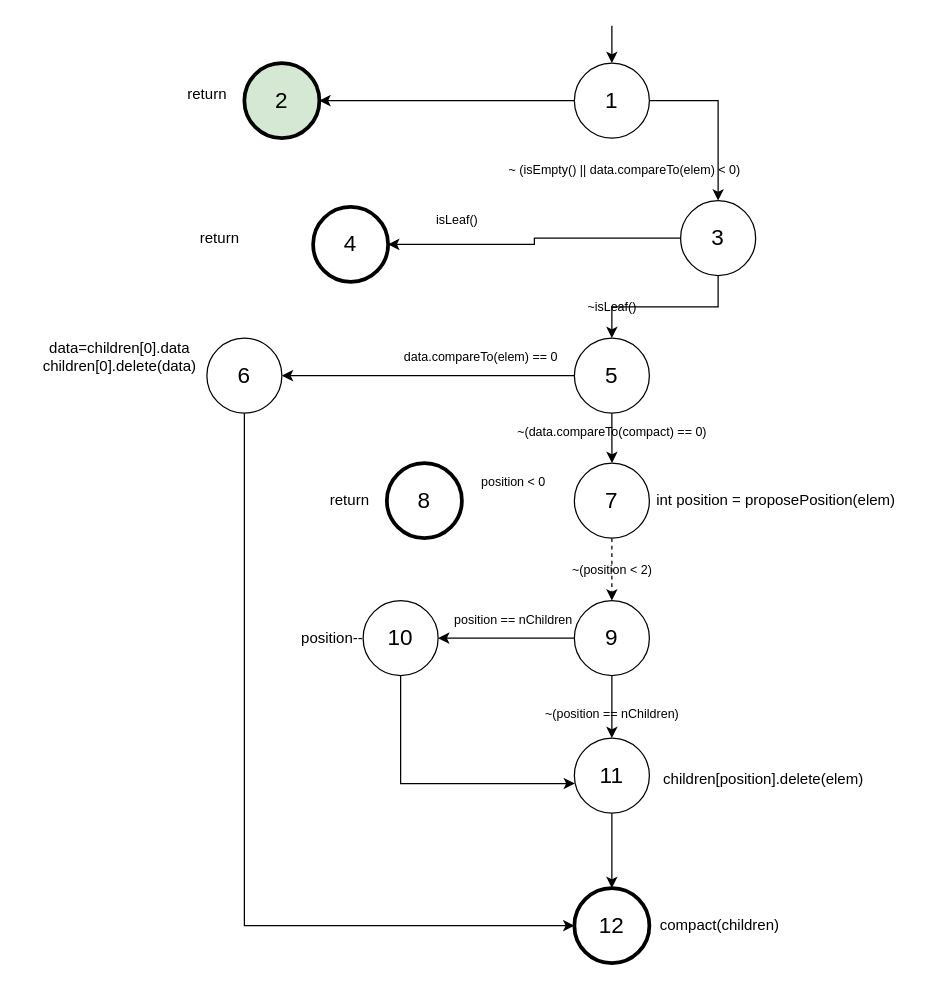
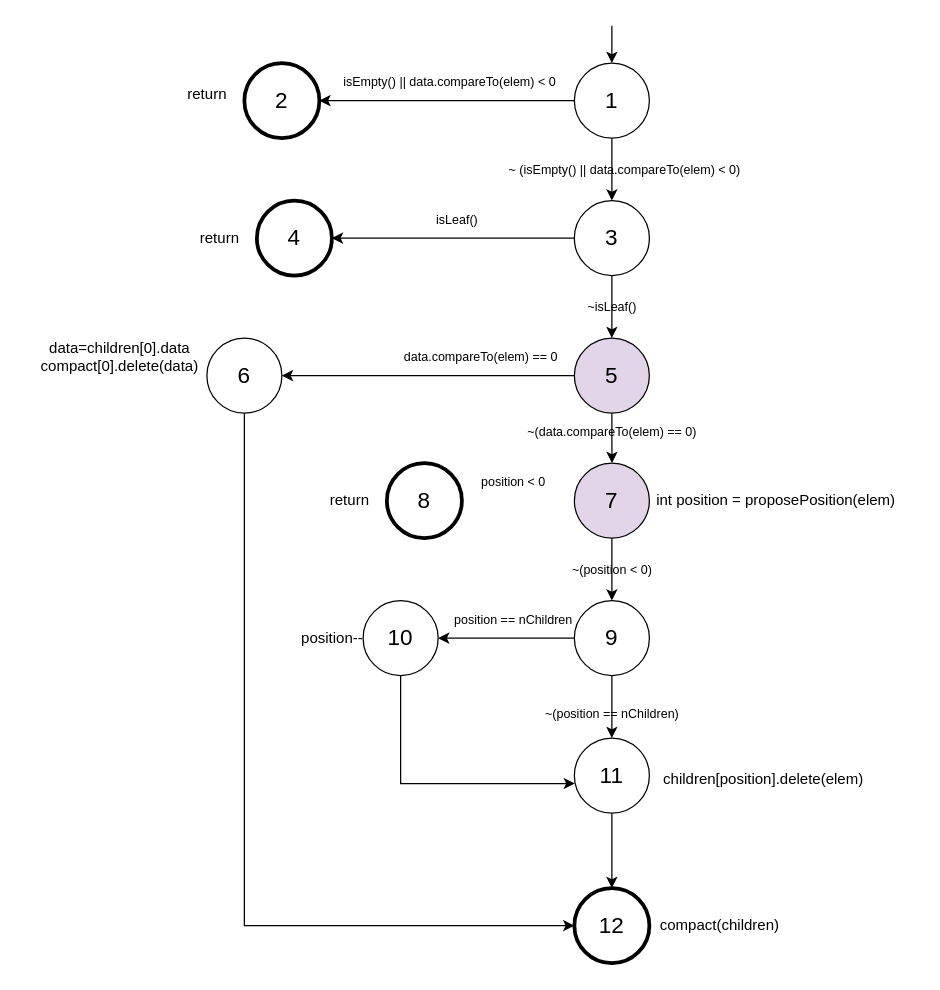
  <mxCell id="0" />
  <mxCell id="1" parent="0" />
  <mxCell id="2" style="edgeStyle=orthogonalEdgeStyle;rounded=0;orthogonalLoop=1;jettySize=auto;html=1;exitX=0;exitY=0.5;exitDx=0;exitDy=0;entryX=1;entryY=0.5;entryDx=0;entryDy=0;" parent="1" source="4" target="6" edge="1"><mxGeometry relative="1" as="geometry"><mxPoint x="305" y="80.069" as="targetPoint" /></mxGeometry></mxCell>
  <mxCell id="3" style="edgeStyle=orthogonalEdgeStyle;rounded=0;orthogonalLoop=1;jettySize=auto;html=1;entryX=0.5;entryY=0;entryDx=0;entryDy=0;" parent="1" source="4" target="11" edge="1"><mxGeometry relative="1" as="geometry" /></mxCell>
  <mxCell id="4" value="&lt;font style=&quot;font-size: 18px;&quot;&gt;1&lt;/font&gt;" style="ellipse;whiteSpace=wrap;html=1;aspect=fixed;" parent="1" vertex="1"><mxGeometry x="459" y="50" width="60" height="60" as="geometry" /></mxCell>
  <mxCell id="5" value="" style="endArrow=classic;html=1;rounded=0;entryX=0.5;entryY=0;entryDx=0;entryDy=0;" parent="1" target="4" edge="1"><mxGeometry width="50" height="50" relative="1" as="geometry"><mxPoint x="489" y="20" as="sourcePoint" /><mxPoint x="535" as="targetPoint" y="-30" /></mxGeometry></mxCell>
- <mxCell id="6" value="&lt;font style=&quot;font-size: 18px;&quot;&gt;2&lt;/font&gt;" style="ellipse;whiteSpace=wrap;html=1;aspect=fixed;strokeWidth=3;fillColor=#d5e8d4;" parent="1" vertex="1"><mxGeometry x="195" y="50" width="60" height="60" as="geometry" /></mxCell>
+ <mxCell id="6" value="&lt;font style=&quot;font-size: 18px;&quot;&gt;2&lt;/font&gt;" style="ellipse;whiteSpace=wrap;html=1;aspect=fixed;strokeWidth=3;" parent="1" vertex="1"><mxGeometry x="195" y="50" width="60" height="60" as="geometry" /></mxCell>
+ <mxCell id="7" value="isEmpty() || data.compareTo(elem) &amp;lt; 0" style="text;html=1;align=center;verticalAlign=middle;resizable=0;points=[];autosize=1;strokeColor=none;fillColor=none;fontSize=10;" parent="1" vertex="1"><mxGeometry x="259" y="50" width="200" height="30" as="geometry" /></mxCell>
  <mxCell id="8" value="return" style="text;html=1;align=center;verticalAlign=middle;resizable=0;points=[];autosize=1;strokeColor=none;fillColor=none;" parent="1" vertex="1"><mxGeometry x="135" y="60" width="60" height="30" as="geometry" /></mxCell>
  <mxCell id="9" style="edgeStyle=orthogonalEdgeStyle;rounded=0;orthogonalLoop=1;jettySize=auto;html=1;entryX=1;entryY=0.5;entryDx=0;entryDy=0;" parent="1" source="11" target="13" edge="1"><mxGeometry relative="1" as="geometry" /></mxCell>
  <mxCell id="10" style="edgeStyle=orthogonalEdgeStyle;rounded=0;orthogonalLoop=1;jettySize=auto;html=1;exitX=0.5;exitY=1;exitDx=0;exitDy=0;entryX=0.5;entryY=0;entryDx=0;entryDy=0;" parent="1" source="11" target="18" edge="1"><mxGeometry relative="1" as="geometry" /></mxCell>
- <mxCell id="11" value="&lt;div&gt;&lt;span style=&quot;font-size: 18px;&quot;&gt;3&lt;/span&gt;&lt;/div&gt;" style="ellipse;whiteSpace=wrap;html=1;aspect=fixed;" parent="1" vertex="1"><mxGeometry x="544" y="160" width="60" height="60" as="geometry" /></mxCell>
+ <mxCell id="11" value="&lt;div&gt;&lt;span style=&quot;font-size: 18px;&quot;&gt;3&lt;/span&gt;&lt;/div&gt;" style="ellipse;whiteSpace=wrap;html=1;aspect=fixed;" parent="1" vertex="1"><mxGeometry x="459" y="160" width="60" height="60" as="geometry" /></mxCell>
  <mxCell id="12" value="~ (isEmpty() || data.compareTo(elem) &amp;lt; 0)" style="text;html=1;align=center;verticalAlign=middle;resizable=0;points=[];autosize=1;strokeColor=none;fillColor=none;fontSize=10;" parent="1" vertex="1"><mxGeometry x="389" y="120" width="220" height="30" as="geometry" /></mxCell>
- <mxCell id="13" value="&lt;font style=&quot;font-size: 18px;&quot;&gt;4&lt;/font&gt;" style="ellipse;whiteSpace=wrap;html=1;aspect=fixed;strokeWidth=3;" parent="1" vertex="1"><mxGeometry x="250" y="165" width="60" height="60" as="geometry" /></mxCell>
+ <mxCell id="13" value="&lt;font style=&quot;font-size: 18px;&quot;&gt;4&lt;/font&gt;" style="ellipse;whiteSpace=wrap;html=1;aspect=fixed;strokeWidth=3;" parent="1" vertex="1"><mxGeometry x="205" y="160" width="60" height="60" as="geometry" /></mxCell>
  <mxCell id="14" value="isLeaf()" style="text;html=1;align=center;verticalAlign=middle;resizable=0;points=[];autosize=1;strokeColor=none;fillColor=none;fontSize=10;" parent="1" vertex="1"><mxGeometry x="335" y="160" width="60" height="30" as="geometry" /></mxCell>
  <mxCell id="15" value="return" style="text;html=1;align=center;verticalAlign=middle;resizable=0;points=[];autosize=1;strokeColor=none;fillColor=none;" parent="1" vertex="1"><mxGeometry x="145" y="175" width="60" height="30" as="geometry" /></mxCell>
  <mxCell id="16" style="edgeStyle=orthogonalEdgeStyle;rounded=0;orthogonalLoop=1;jettySize=auto;html=1;exitX=0;exitY=0.5;exitDx=0;exitDy=0;entryX=1;entryY=0.5;entryDx=0;entryDy=0;" parent="1" source="18" target="21" edge="1"><mxGeometry relative="1" as="geometry" /></mxCell>
  <mxCell id="17" style="edgeStyle=orthogonalEdgeStyle;rounded=0;orthogonalLoop=1;jettySize=auto;html=1;exitX=0.5;exitY=1;exitDx=0;exitDy=0;" parent="1" source="18" edge="1"><mxGeometry relative="1" as="geometry"><mxPoint x="489.103" y="370" as="targetPoint" /></mxGeometry></mxCell>
- <mxCell id="18" value="&lt;div&gt;&lt;span style=&quot;font-size: 18px;&quot;&gt;5&lt;/span&gt;&lt;/div&gt;" style="ellipse;whiteSpace=wrap;html=1;aspect=fixed;" parent="1" vertex="1"><mxGeometry x="459" y="270" width="60" height="60" as="geometry" /></mxCell>
+ <mxCell id="18" value="&lt;div&gt;&lt;span style=&quot;font-size: 18px;&quot;&gt;5&lt;/span&gt;&lt;/div&gt;" style="ellipse;whiteSpace=wrap;html=1;aspect=fixed;fillColor=#e1d5e7;" parent="1" vertex="1"><mxGeometry x="459" y="270" width="60" height="60" as="geometry" /></mxCell>
  <mxCell id="19" value="~isLeaf()" style="text;html=1;align=center;verticalAlign=middle;resizable=0;points=[];autosize=1;strokeColor=none;fillColor=none;fontSize=10;" parent="1" vertex="1"><mxGeometry x="459" y="230" width="60" height="30" as="geometry" /></mxCell>
  <mxCell id="20" style="edgeStyle=orthogonalEdgeStyle;rounded=0;orthogonalLoop=1;jettySize=auto;html=1;entryX=0;entryY=0.5;entryDx=0;entryDy=0;" parent="1" source="21" target="43" edge="1"><mxGeometry relative="1" as="geometry"><Array as="points"><mxPoint x="195" y="740" /></Array></mxGeometry></mxCell>
  <mxCell id="21" value="&lt;div&gt;&lt;span style=&quot;font-size: 18px;&quot;&gt;6&lt;/span&gt;&lt;/div&gt;" style="ellipse;whiteSpace=wrap;html=1;aspect=fixed;" parent="1" vertex="1"><mxGeometry x="165" y="270" width="60" height="60" as="geometry" /></mxCell>
  <mxCell id="22" value="data.compareTo(elem) == 0" style="text;html=1;align=center;verticalAlign=middle;resizable=0;points=[];autosize=1;strokeColor=none;fillColor=none;fontSize=10;" parent="1" vertex="1"><mxGeometry x="309" y="270" width="150" height="30" as="geometry" /></mxCell>
- <mxCell id="23" value="data=children[0].data&lt;div&gt;children[0].delete(data)&lt;/div&gt;" style="text;html=1;align=center;verticalAlign=middle;resizable=0;points=[];autosize=1;strokeColor=none;fillColor=none;" parent="1" vertex="1"><mxGeometry x="20" y="265" width="150" height="40" as="geometry" /></mxCell>
- <mxCell id="24" style="edgeStyle=orthogonalEdgeStyle;rounded=0;orthogonalLoop=1;jettySize=auto;html=1;exitX=0.5;exitY=1;exitDx=0;exitDy=0;entryX=0.5;entryY=0;entryDx=0;entryDy=0;dashed=1;" parent="1" source="25" target="33" edge="1"><mxGeometry relative="1" as="geometry" /></mxCell>
- <mxCell id="25" value="&lt;div&gt;&lt;span style=&quot;font-size: 18px;&quot;&gt;7&lt;/span&gt;&lt;/div&gt;" style="ellipse;whiteSpace=wrap;html=1;aspect=fixed;" parent="1" vertex="1"><mxGeometry x="459" y="370" width="60" height="60" as="geometry" /></mxCell>
- <mxCell id="26" value="~(data.compareTo(compact) == 0)" style="text;html=1;align=center;verticalAlign=middle;resizable=0;points=[];autosize=1;strokeColor=none;fillColor=none;fontSize=10;" parent="1" vertex="1"><mxGeometry x="404" y="330" width="170" height="30" as="geometry" /></mxCell>
+ <mxCell id="23" value="data=children[0].data&lt;div&gt;compact[0].delete(data)&lt;/div&gt;" style="text;html=1;align=center;verticalAlign=middle;resizable=0;points=[];autosize=1;strokeColor=none;fillColor=none;" parent="1" vertex="1"><mxGeometry x="20" y="265" width="150" height="40" as="geometry" /></mxCell>
+ <mxCell id="24" style="edgeStyle=orthogonalEdgeStyle;rounded=0;orthogonalLoop=1;jettySize=auto;html=1;exitX=0.5;exitY=1;exitDx=0;exitDy=0;entryX=0.5;entryY=0;entryDx=0;entryDy=0;" parent="1" source="25" target="33" edge="1"><mxGeometry relative="1" as="geometry" /></mxCell>
+ <mxCell id="25" value="&lt;div&gt;&lt;span style=&quot;font-size: 18px;&quot;&gt;7&lt;/span&gt;&lt;/div&gt;" style="ellipse;whiteSpace=wrap;html=1;aspect=fixed;fillColor=#e1d5e7;" parent="1" vertex="1"><mxGeometry x="459" y="370" width="60" height="60" as="geometry" /></mxCell>
+ <mxCell id="26" value="~(data.compareTo(elem) == 0)" style="text;html=1;align=center;verticalAlign=middle;resizable=0;points=[];autosize=1;strokeColor=none;fillColor=none;fontSize=10;" parent="1" vertex="1"><mxGeometry x="404" y="330" width="170" height="30" as="geometry" /></mxCell>
  <mxCell id="27" value="int position = proposePosition(elem)" style="text;html=1;align=center;verticalAlign=middle;resizable=0;points=[];autosize=1;strokeColor=none;fillColor=none;fontSize=12;" parent="1" vertex="1"><mxGeometry x="510" y="385" width="220" height="30" as="geometry" /></mxCell>
  <mxCell id="28" value="&lt;div&gt;&lt;span style=&quot;font-size: 18px;&quot;&gt;8&lt;/span&gt;&lt;/div&gt;" style="ellipse;whiteSpace=wrap;html=1;aspect=fixed;strokeWidth=3;" parent="1" vertex="1"><mxGeometry x="309" y="370" width="60" height="60" as="geometry" /></mxCell>
  <mxCell id="29" value="position &amp;lt; 0" style="text;html=1;align=center;verticalAlign=middle;resizable=0;points=[];autosize=1;strokeColor=none;fillColor=none;fontSize=10;" parent="1" vertex="1"><mxGeometry x="370" y="370" width="80" height="30" as="geometry" /></mxCell>
  <mxCell id="30" value="return" style="text;html=1;align=center;verticalAlign=middle;resizable=0;points=[];autosize=1;strokeColor=none;fillColor=none;" parent="1" vertex="1"><mxGeometry x="249" y="385" width="60" height="30" as="geometry" /></mxCell>
  <mxCell id="31" style="edgeStyle=orthogonalEdgeStyle;rounded=0;orthogonalLoop=1;jettySize=auto;html=1;" parent="1" source="33" target="35" edge="1"><mxGeometry relative="1" as="geometry" /></mxCell>
  <mxCell id="32" style="edgeStyle=orthogonalEdgeStyle;rounded=0;orthogonalLoop=1;jettySize=auto;html=1;entryX=0.5;entryY=0;entryDx=0;entryDy=0;" parent="1" source="33" target="39" edge="1"><mxGeometry relative="1" as="geometry" /></mxCell>
  <mxCell id="33" value="&lt;span style=&quot;font-size: 18px;&quot;&gt;9&lt;/span&gt;" style="ellipse;whiteSpace=wrap;html=1;aspect=fixed;" parent="1" vertex="1"><mxGeometry x="459" y="480" width="60" height="60" as="geometry" /></mxCell>
- <mxCell id="34" value="~(position &amp;lt; 2)" style="text;html=1;align=center;verticalAlign=middle;resizable=0;points=[];autosize=1;strokeColor=none;fillColor=none;fontSize=10;" parent="1" vertex="1"><mxGeometry x="444" y="440" width="90" height="30" as="geometry" /></mxCell>
+ <mxCell id="34" value="~(position &amp;lt; 0)" style="text;html=1;align=center;verticalAlign=middle;resizable=0;points=[];autosize=1;strokeColor=none;fillColor=none;fontSize=10;" parent="1" vertex="1"><mxGeometry x="444" y="440" width="90" height="30" as="geometry" /></mxCell>
  <mxCell id="35" value="&lt;span style=&quot;font-size: 18px;&quot;&gt;10&lt;/span&gt;" style="ellipse;whiteSpace=wrap;html=1;aspect=fixed;" parent="1" vertex="1"><mxGeometry x="290" y="480" width="60" height="60" as="geometry" /></mxCell>
  <mxCell id="36" value="position == nChildren" style="text;html=1;align=center;verticalAlign=middle;resizable=0;points=[];autosize=1;strokeColor=none;fillColor=none;fontSize=10;" parent="1" vertex="1"><mxGeometry x="350" y="480" width="120" height="30" as="geometry" /></mxCell>
  <mxCell id="37" value="position--" style="text;html=1;align=center;verticalAlign=middle;resizable=0;points=[];autosize=1;strokeColor=none;fillColor=none;" parent="1" vertex="1"><mxGeometry x="225" y="495" width="80" height="30" as="geometry" /></mxCell>
  <mxCell id="38" style="edgeStyle=orthogonalEdgeStyle;rounded=0;orthogonalLoop=1;jettySize=auto;html=1;exitX=0.5;exitY=1;exitDx=0;exitDy=0;entryX=0.5;entryY=0;entryDx=0;entryDy=0;" parent="1" source="39" target="43" edge="1"><mxGeometry relative="1" as="geometry" /></mxCell>
  <mxCell id="39" value="&lt;span style=&quot;font-size: 18px;&quot;&gt;11&lt;/span&gt;" style="ellipse;whiteSpace=wrap;html=1;aspect=fixed;" parent="1" vertex="1"><mxGeometry x="459" y="590" width="60" height="60" as="geometry" /></mxCell>
  <mxCell id="40" value="~(position == nChildren)" style="text;html=1;align=center;verticalAlign=middle;resizable=0;points=[];autosize=1;strokeColor=none;fillColor=none;fontSize=10;" parent="1" vertex="1"><mxGeometry x="419" y="555" width="140" height="30" as="geometry" /></mxCell>
  <mxCell id="41" style="edgeStyle=orthogonalEdgeStyle;rounded=0;orthogonalLoop=1;jettySize=auto;html=1;exitX=0.5;exitY=1;exitDx=0;exitDy=0;entryX=0.007;entryY=0.605;entryDx=0;entryDy=0;entryPerimeter=0;" parent="1" source="35" target="39" edge="1"><mxGeometry relative="1" as="geometry" /></mxCell>
  <mxCell id="42" value="children[position].delete(elem)" style="text;html=1;align=center;verticalAlign=middle;resizable=0;points=[];autosize=1;strokeColor=none;fillColor=none;" parent="1" vertex="1"><mxGeometry x="515" y="608" width="190" height="30" as="geometry" /></mxCell>
  <mxCell id="43" value="&lt;span style=&quot;font-size: 18px;&quot;&gt;12&lt;/span&gt;" style="ellipse;whiteSpace=wrap;html=1;aspect=fixed;strokeWidth=3;" parent="1" vertex="1"><mxGeometry x="459" y="710" width="60" height="60" as="geometry" /></mxCell>
  <mxCell id="44" value="compact(children)" style="text;html=1;align=center;verticalAlign=middle;resizable=0;points=[];autosize=1;strokeColor=none;fillColor=none;" parent="1" vertex="1"><mxGeometry x="515" y="725" width="120" height="30" as="geometry" /></mxCell>
